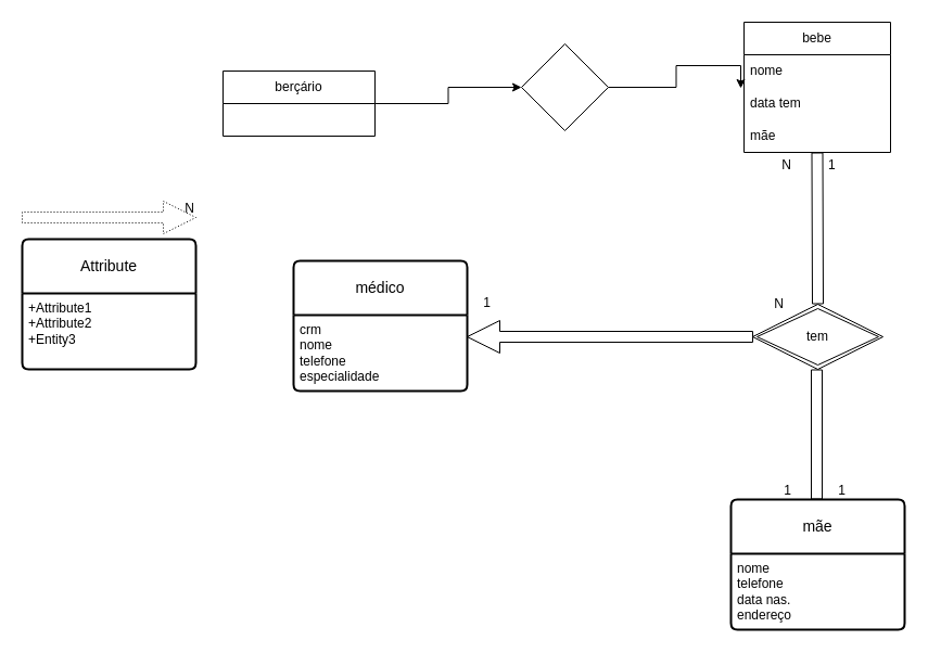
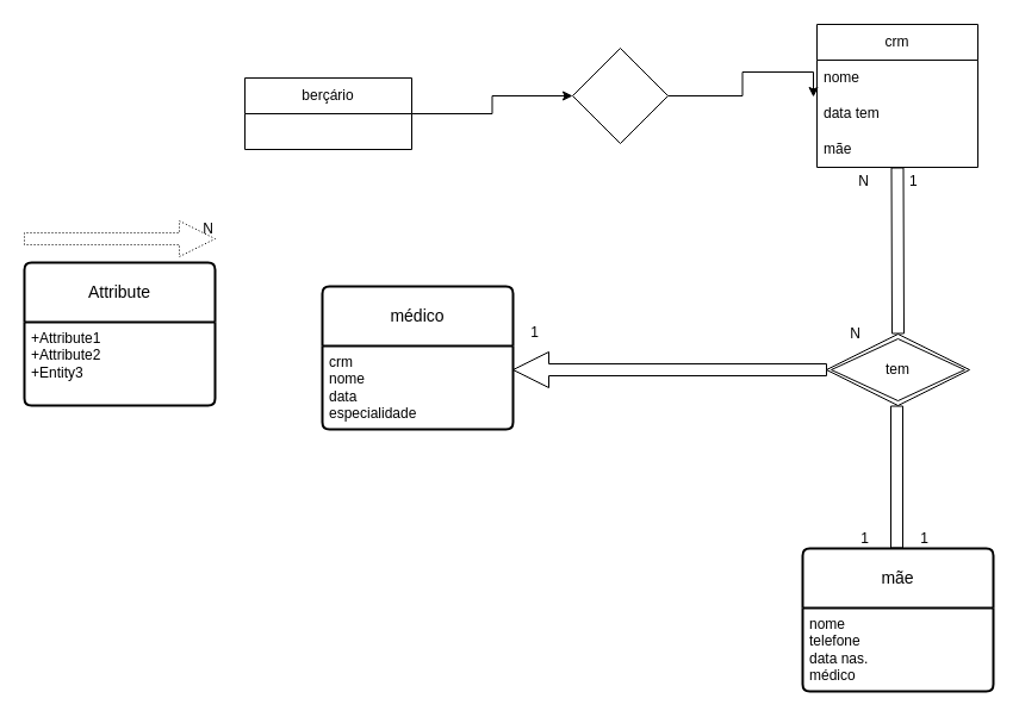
  <mxCell id="0" />
  <mxCell id="1" parent="0" />
  <mxCell id="2" style="edgeStyle=orthogonalEdgeStyle;rounded=0;orthogonalLoop=1;jettySize=auto;html=1;exitX=1;exitY=0.5;exitDx=0;exitDy=0;entryX=0;entryY=0.5;entryDx=0;entryDy=0;" edge="1" parent="1" source="3" target="5"><mxGeometry relative="1" as="geometry" /></mxCell>
  <mxCell id="3" value="berçário" style="swimlane;fontStyle=0;childLayout=stackLayout;horizontal=1;startSize=30;horizontalStack=0;resizeParent=1;resizeParentMax=0;resizeLast=0;collapsible=1;marginBottom=0;whiteSpace=wrap;html=1;" vertex="1" parent="1"><mxGeometry x="205" y="65" width="140" height="60" as="geometry" /></mxCell>
  <mxCell id="4" style="edgeStyle=orthogonalEdgeStyle;rounded=0;orthogonalLoop=1;jettySize=auto;html=1;exitX=1;exitY=0.5;exitDx=0;exitDy=0;entryX=-0.022;entryY=0.033;entryDx=0;entryDy=0;entryPerimeter=0;" edge="1" parent="1" source="5" target="8"><mxGeometry relative="1" as="geometry" /></mxCell>
  <mxCell id="5" value="" style="rhombus;whiteSpace=wrap;html=1;" vertex="1" parent="1"><mxGeometry x="480" y="40" width="80" height="80" as="geometry" /></mxCell>
- <mxCell id="6" value="bebe" style="swimlane;fontStyle=0;childLayout=stackLayout;horizontal=1;startSize=30;horizontalStack=0;resizeParent=1;resizeParentMax=0;resizeLast=0;collapsible=1;marginBottom=0;whiteSpace=wrap;html=1;" vertex="1" parent="1"><mxGeometry x="685" y="20" width="135" height="120" as="geometry" /></mxCell>
+ <mxCell id="6" value="crm" style="swimlane;fontStyle=0;childLayout=stackLayout;horizontal=1;startSize=30;horizontalStack=0;resizeParent=1;resizeParentMax=0;resizeLast=0;collapsible=1;marginBottom=0;whiteSpace=wrap;html=1;" vertex="1" parent="1"><mxGeometry x="685" y="20" width="135" height="120" as="geometry" /></mxCell>
  <mxCell id="7" value="nome" style="text;strokeColor=none;fillColor=none;align=left;verticalAlign=middle;spacingLeft=4;spacingRight=4;overflow=hidden;points=[[0,0.5],[1,0.5]];portConstraint=eastwest;rotatable=0;whiteSpace=wrap;html=1;" vertex="1" parent="6"><mxGeometry y="30" width="135" height="30" as="geometry" /></mxCell>
  <mxCell id="8" value="data tem" style="text;strokeColor=none;fillColor=none;align=left;verticalAlign=middle;spacingLeft=4;spacingRight=4;overflow=hidden;points=[[0,0.5],[1,0.5]];portConstraint=eastwest;rotatable=0;whiteSpace=wrap;html=1;" vertex="1" parent="6"><mxGeometry y="60" width="135" height="30" as="geometry" /></mxCell>
  <mxCell id="9" value="mãe" style="text;strokeColor=none;fillColor=none;align=left;verticalAlign=middle;spacingLeft=4;spacingRight=4;overflow=hidden;points=[[0,0.5],[1,0.5]];portConstraint=eastwest;rotatable=0;whiteSpace=wrap;html=1;" vertex="1" parent="6"><mxGeometry y="90" width="135" height="30" as="geometry" /></mxCell>
  <mxCell id="10" style="edgeStyle=orthogonalEdgeStyle;shape=arrow;rounded=0;orthogonalLoop=1;jettySize=auto;html=1;" edge="1" parent="1" source="11"><mxGeometry relative="1" as="geometry"><mxPoint x="430" y="310" as="targetPoint" /><Array as="points"><mxPoint x="562" y="310" /><mxPoint x="562" y="311" /></Array></mxGeometry></mxCell>
  <mxCell id="11" value="tem" style="shape=rhombus;double=1;perimeter=rhombusPerimeter;whiteSpace=wrap;html=1;align=center;" vertex="1" parent="1"><mxGeometry x="693" y="280" width="120" height="60" as="geometry" /></mxCell>
  <mxCell id="12" value="" style="endArrow=none;html=1;rounded=0;shape=flexArrow;entryX=0.5;entryY=0;entryDx=0;entryDy=0;" edge="1" parent="1" target="11"><mxGeometry relative="1" as="geometry"><mxPoint x="752.5" y="140" as="sourcePoint" /><mxPoint x="752.5" y="259.5" as="targetPoint" /></mxGeometry></mxCell>
  <mxCell id="13" value="1" style="resizable=0;html=1;whiteSpace=wrap;align=left;verticalAlign=bottom;" connectable="0" vertex="1" parent="12"><mxGeometry x="-1" relative="1" as="geometry"><mxPoint x="8" y="20" as="offset" /></mxGeometry></mxCell>
  <mxCell id="14" value="" style="endArrow=none;html=1;rounded=0;shape=flexArrow;" edge="1" parent="1"><mxGeometry relative="1" as="geometry"><mxPoint x="752" y="340" as="sourcePoint" /><mxPoint x="752" y="460" as="targetPoint" /></mxGeometry></mxCell>
  <mxCell id="15" value="1" style="resizable=0;html=1;whiteSpace=wrap;align=right;verticalAlign=bottom;" connectable="0" vertex="1" parent="14"><mxGeometry x="1" relative="1" as="geometry"><mxPoint x="28" as="offset" /></mxGeometry></mxCell>
  <mxCell id="16" value="mãe" style="swimlane;childLayout=stackLayout;horizontal=1;startSize=50;horizontalStack=0;rounded=1;fontSize=14;fontStyle=0;strokeWidth=2;resizeParent=0;resizeLast=1;shadow=0;dashed=0;align=center;arcSize=4;whiteSpace=wrap;html=1;" vertex="1" parent="1"><mxGeometry x="673" y="460" width="160" height="120" as="geometry" /></mxCell>
- <mxCell id="17" value="&lt;div&gt;nome&lt;/div&gt;&lt;div&gt;telefone&lt;/div&gt;&lt;div&gt;data nas.&lt;/div&gt;&lt;div&gt;endereço&lt;br&gt;&lt;/div&gt;" style="align=left;strokeColor=none;fillColor=none;spacingLeft=4;fontSize=12;verticalAlign=top;resizable=0;rotatable=0;part=1;html=1;" vertex="1" parent="16"><mxGeometry y="50" width="160" height="70" as="geometry" /></mxCell>
+ <mxCell id="17" value="&lt;div&gt;nome&lt;/div&gt;&lt;div&gt;telefone&lt;/div&gt;&lt;div&gt;data nas.&lt;/div&gt;&lt;div&gt;médico&lt;br&gt;&lt;/div&gt;" style="align=left;strokeColor=none;fillColor=none;spacingLeft=4;fontSize=12;verticalAlign=top;resizable=0;rotatable=0;part=1;html=1;" vertex="1" parent="16"><mxGeometry y="50" width="160" height="70" as="geometry" /></mxCell>
  <mxCell id="18" value="" style="endArrow=none;html=1;rounded=0;dashed=1;dashPattern=1 2;shape=arrow;" edge="1" parent="1"><mxGeometry relative="1" as="geometry"><mxPoint x="20" y="200" as="sourcePoint" /><mxPoint x="180" y="200" as="targetPoint" /></mxGeometry></mxCell>
  <mxCell id="19" value="N" style="resizable=0;html=1;whiteSpace=wrap;align=right;verticalAlign=bottom;" connectable="0" vertex="1" parent="18"><mxGeometry x="1" relative="1" as="geometry" /></mxCell>
  <mxCell id="20" value="" style="resizable=0;html=1;whiteSpace=wrap;align=right;verticalAlign=bottom;" connectable="0" vertex="1" parent="1"><mxGeometry x="740" y="160" as="geometry"><mxPoint x="-78" y="8" as="offset" /></mxGeometry></mxCell>
  <mxCell id="21" value="Attribute" style="swimlane;childLayout=stackLayout;horizontal=1;startSize=50;horizontalStack=0;rounded=1;fontSize=14;fontStyle=0;strokeWidth=2;resizeParent=0;resizeLast=1;shadow=0;dashed=0;align=center;arcSize=4;whiteSpace=wrap;html=1;" vertex="1" parent="1"><mxGeometry x="20" y="220" width="160" height="120" as="geometry" /></mxCell>
  <mxCell id="22" value="+Attribute1&#10;+Attribute2&#10;+Entity3" style="align=left;strokeColor=none;fillColor=none;spacingLeft=4;fontSize=12;verticalAlign=top;resizable=0;rotatable=0;part=1;html=1;" vertex="1" parent="21"><mxGeometry y="50" width="160" height="70" as="geometry" /></mxCell>
  <mxCell id="23" value="médico" style="swimlane;childLayout=stackLayout;horizontal=1;startSize=50;horizontalStack=0;rounded=1;fontSize=14;fontStyle=0;strokeWidth=2;resizeParent=0;resizeLast=1;shadow=0;dashed=0;align=center;arcSize=4;whiteSpace=wrap;html=1;" vertex="1" parent="1"><mxGeometry x="270" y="240" width="160" height="120" as="geometry" /></mxCell>
- <mxCell id="24" value="&lt;div&gt;crm&lt;/div&gt;&lt;div&gt;nome&lt;/div&gt;&lt;div&gt;telefone&lt;/div&gt;&lt;div&gt;especialidade&lt;br&gt;&lt;/div&gt;" style="align=left;strokeColor=none;fillColor=none;spacingLeft=4;fontSize=12;verticalAlign=top;resizable=0;rotatable=0;part=1;html=1;" vertex="1" parent="23"><mxGeometry y="50" width="160" height="70" as="geometry" /></mxCell>
+ <mxCell id="24" value="&lt;div&gt;crm&lt;/div&gt;&lt;div&gt;nome&lt;/div&gt;&lt;div&gt;data&lt;/div&gt;&lt;div&gt;especialidade&lt;br&gt;&lt;/div&gt;" style="align=left;strokeColor=none;fillColor=none;spacingLeft=4;fontSize=12;verticalAlign=top;resizable=0;rotatable=0;part=1;html=1;" vertex="1" parent="23"><mxGeometry y="50" width="160" height="70" as="geometry" /></mxCell>
  <mxCell id="25" value="1" style="resizable=0;html=1;whiteSpace=wrap;align=right;verticalAlign=bottom;" connectable="0" vertex="1" parent="1"><mxGeometry x="730" y="460" as="geometry" /></mxCell>
  <mxCell id="26" value="1" style="resizable=0;html=1;whiteSpace=wrap;align=right;verticalAlign=bottom;" connectable="0" vertex="1" parent="1"><mxGeometry x="460" y="290" as="geometry"><mxPoint x="-7" y="-3" as="offset" /></mxGeometry></mxCell>
  <mxCell id="27" value="N" style="resizable=0;html=1;whiteSpace=wrap;align=right;verticalAlign=bottom;" connectable="0" vertex="1" parent="1"><mxGeometry x="730" y="160" as="geometry" /></mxCell>
  <mxCell id="28" value="N" style="resizable=0;html=1;whiteSpace=wrap;align=right;verticalAlign=bottom;" connectable="0" vertex="1" parent="1"><mxGeometry x="190" y="240" as="geometry"><mxPoint x="533" y="48" as="offset" /></mxGeometry></mxCell>
